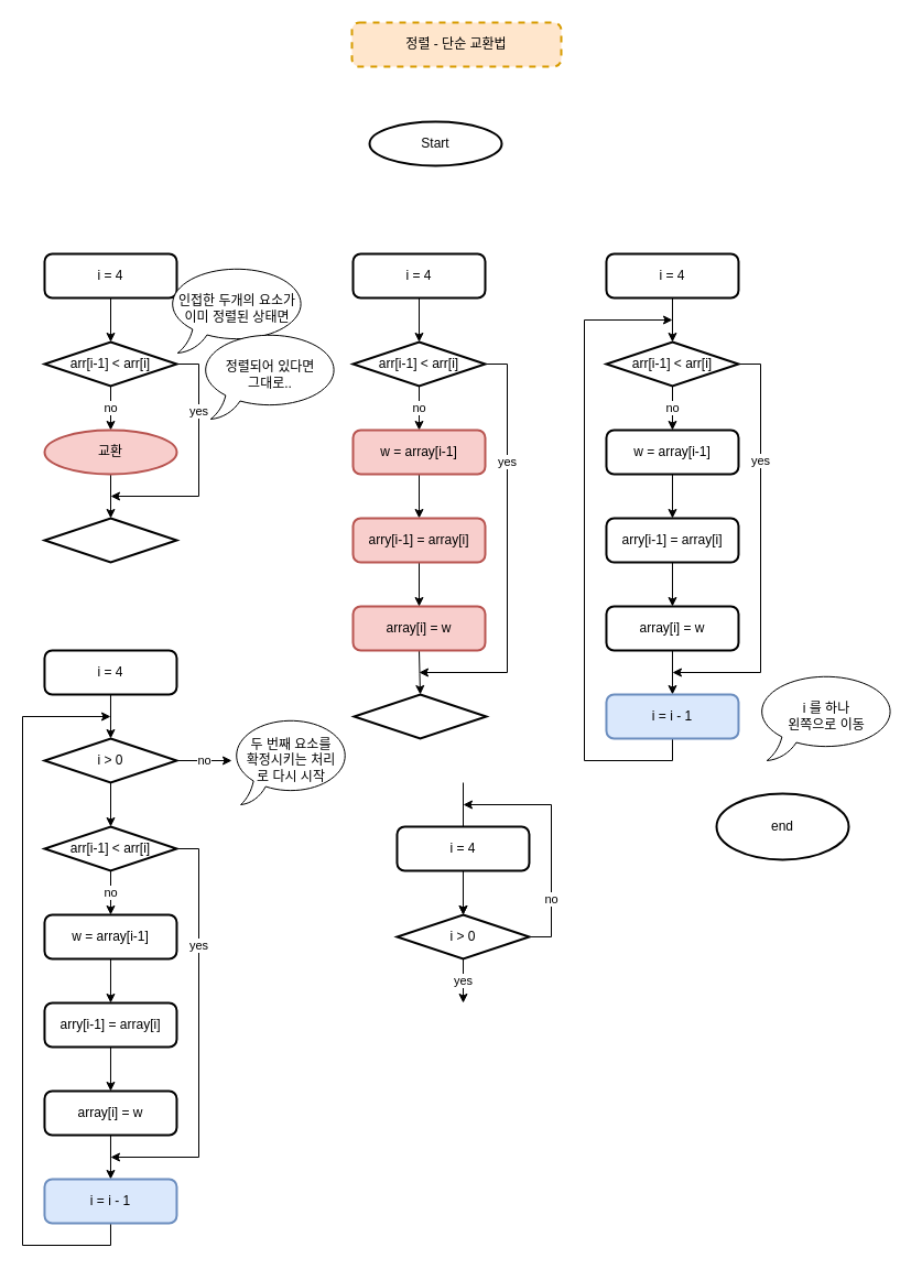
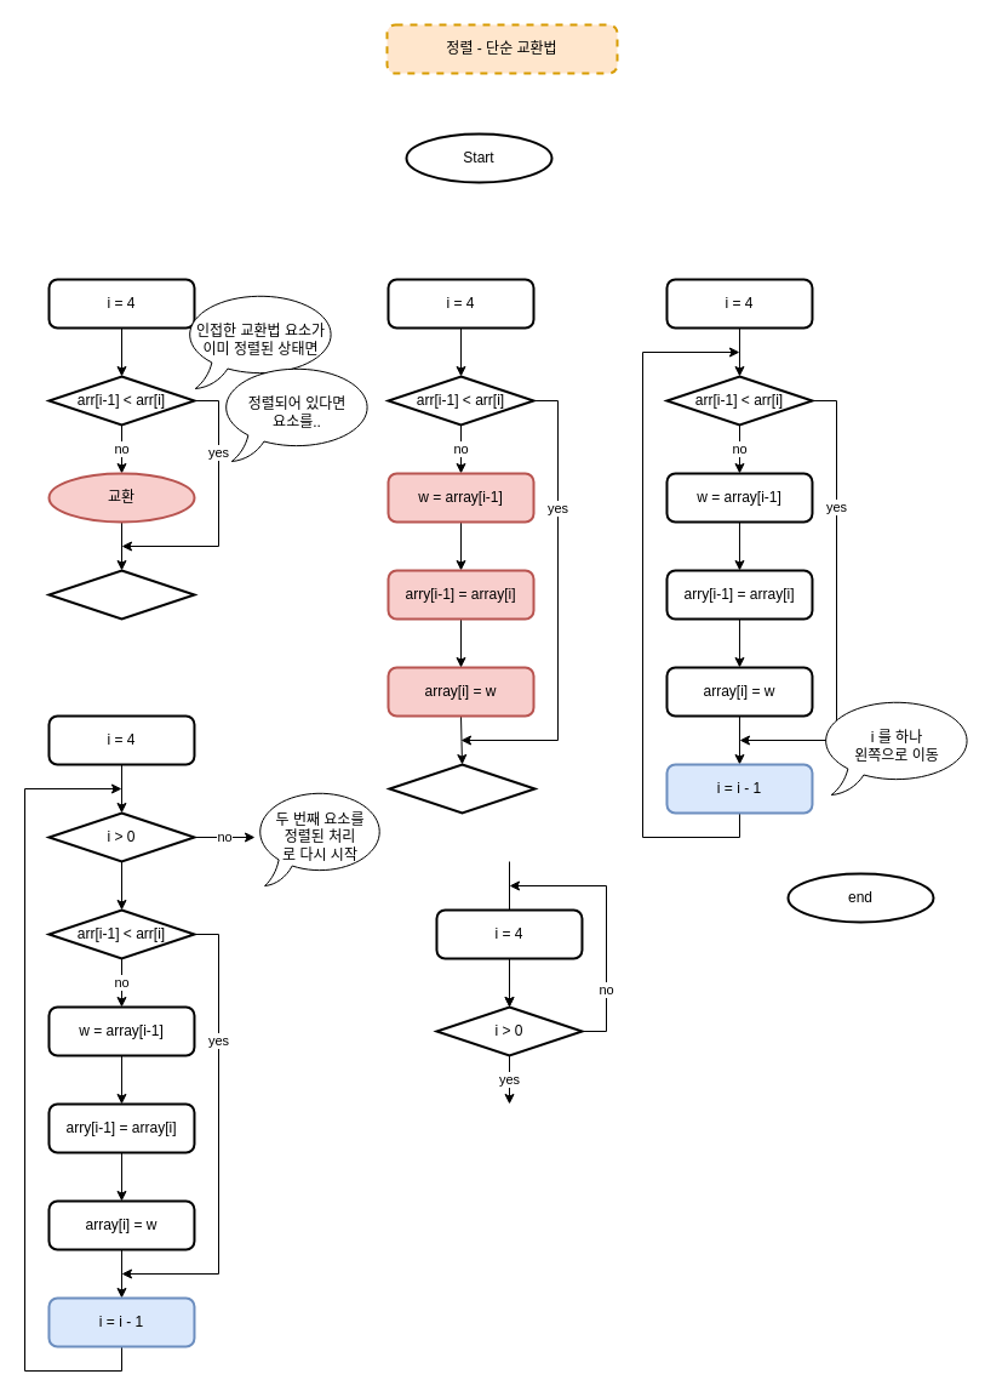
  <mxCell id="0" />
  <mxCell id="1" parent="0" />
  <mxCell id="2" value="정렬 - 단순 교환법" style="rounded=1;whiteSpace=wrap;html=1;absoluteArcSize=1;arcSize=14;strokeWidth=2;fillColor=#ffe6cc;strokeColor=#d79b00;dashed=1;" parent="1" vertex="1"><mxGeometry x="319" y="20" width="190" height="40" as="geometry" /></mxCell>
  <mxCell id="3" value="Start" style="strokeWidth=2;html=1;shape=mxgraph.flowchart.start_2;whiteSpace=wrap;" parent="1" vertex="1"><mxGeometry x="335" y="110" width="120" height="40" as="geometry" /></mxCell>
- <mxCell id="4" value="end" style="strokeWidth=2;html=1;shape=mxgraph.flowchart.start_2;whiteSpace=wrap;" vertex="1" parent="1"><mxGeometry x="650" y="720" width="120" height="60" as="geometry" /></mxCell>
+ <mxCell id="4" value="end" style="strokeWidth=2;html=1;shape=mxgraph.flowchart.start_2;whiteSpace=wrap;" vertex="1" parent="1"><mxGeometry x="650" y="720" width="120" height="40" as="geometry" /></mxCell>
  <mxCell id="5" value="" style="edgeStyle=orthogonalEdgeStyle;rounded=0;orthogonalLoop=1;jettySize=auto;html=1;" edge="1" parent="1" source="6" target="10"><mxGeometry relative="1" as="geometry" /></mxCell>
  <mxCell id="6" value="i = 4" style="rounded=1;whiteSpace=wrap;html=1;absoluteArcSize=1;arcSize=14;strokeWidth=2;" vertex="1" parent="1"><mxGeometry x="40" y="230" width="120" height="40" as="geometry" /></mxCell>
  <mxCell id="7" value="no" style="edgeStyle=orthogonalEdgeStyle;rounded=0;orthogonalLoop=1;jettySize=auto;html=1;" edge="1" parent="1" source="10" target="12"><mxGeometry relative="1" as="geometry" /></mxCell>
  <mxCell id="8" style="edgeStyle=orthogonalEdgeStyle;rounded=0;orthogonalLoop=1;jettySize=auto;html=1;exitX=1;exitY=0.5;exitDx=0;exitDy=0;exitPerimeter=0;" edge="1" parent="1" source="10"><mxGeometry relative="1" as="geometry"><mxPoint x="100" y="450" as="targetPoint" /><Array as="points"><mxPoint x="180" y="330" /><mxPoint x="180" y="450" /></Array></mxGeometry></mxCell>
  <mxCell id="9" value="yes" style="edgeLabel;html=1;align=center;verticalAlign=middle;resizable=0;points=[];" vertex="1" connectable="0" parent="8"><mxGeometry x="-0.433" y="-1" relative="1" as="geometry"><mxPoint as="offset" /></mxGeometry></mxCell>
  <mxCell id="10" value="arr[i-1] &amp;lt; arr[i]" style="strokeWidth=2;html=1;shape=mxgraph.flowchart.decision;whiteSpace=wrap;" vertex="1" parent="1"><mxGeometry x="40" y="310" width="120" height="40" as="geometry" /></mxCell>
  <mxCell id="11" value="" style="edgeStyle=orthogonalEdgeStyle;rounded=0;orthogonalLoop=1;jettySize=auto;html=1;" edge="1" parent="1" source="12" target="13"><mxGeometry relative="1" as="geometry" /></mxCell>
  <mxCell id="12" value="교환" style="ellipse;whiteSpace=wrap;html=1;absoluteArcSize=1;arcSize=14;strokeWidth=2;fillColor=#f8cecc;strokeColor=#b85450;" vertex="1" parent="1"><mxGeometry x="40" y="390" width="120" height="40" as="geometry" /></mxCell>
  <mxCell id="13" value="" style="strokeWidth=2;html=1;shape=mxgraph.flowchart.decision;whiteSpace=wrap;" vertex="1" parent="1"><mxGeometry x="40" y="470" width="120" height="40" as="geometry" /></mxCell>
- <mxCell id="14" value="인접한 두개의 요소가&lt;br&gt;이미 정렬된 상태면" style="whiteSpace=wrap;html=1;shape=mxgraph.basic.oval_callout;gradientColor=none;" vertex="1" parent="1"><mxGeometry x="150" y="240" width="130" height="80" as="geometry" /></mxCell>
- <mxCell id="15" value="정렬되어 있다면&lt;br&gt;그대로.." style="whiteSpace=wrap;html=1;shape=mxgraph.basic.oval_callout;gradientColor=none;" vertex="1" parent="1"><mxGeometry x="180" y="300" width="130" height="80" as="geometry" /></mxCell>
+ <mxCell id="14" value="인접한 교환법 요소가&lt;br&gt;이미 정렬된 상태면" style="whiteSpace=wrap;html=1;shape=mxgraph.basic.oval_callout;gradientColor=none;" vertex="1" parent="1"><mxGeometry x="150" y="240" width="130" height="80" as="geometry" /></mxCell>
+ <mxCell id="15" value="정렬되어 있다면&lt;br&gt;요소를.." style="whiteSpace=wrap;html=1;shape=mxgraph.basic.oval_callout;gradientColor=none;" vertex="1" parent="1"><mxGeometry x="180" y="300" width="130" height="80" as="geometry" /></mxCell>
  <mxCell id="16" value="" style="edgeStyle=orthogonalEdgeStyle;rounded=0;orthogonalLoop=1;jettySize=auto;html=1;" edge="1" parent="1" source="17" target="21"><mxGeometry relative="1" as="geometry" /></mxCell>
  <mxCell id="17" value="i = 4" style="rounded=1;whiteSpace=wrap;html=1;absoluteArcSize=1;arcSize=14;strokeWidth=2;" vertex="1" parent="1"><mxGeometry x="320" y="230" width="120" height="40" as="geometry" /></mxCell>
  <mxCell id="18" value="no" style="edgeStyle=orthogonalEdgeStyle;rounded=0;orthogonalLoop=1;jettySize=auto;html=1;" edge="1" parent="1" source="21"><mxGeometry relative="1" as="geometry"><mxPoint x="380" y="390" as="targetPoint" /></mxGeometry></mxCell>
  <mxCell id="19" style="edgeStyle=orthogonalEdgeStyle;rounded=0;orthogonalLoop=1;jettySize=auto;html=1;exitX=1;exitY=0.5;exitDx=0;exitDy=0;exitPerimeter=0;" edge="1" parent="1" source="21"><mxGeometry relative="1" as="geometry"><mxPoint x="380" y="610" as="targetPoint" /><Array as="points"><mxPoint x="460" y="330" /><mxPoint x="460" y="610" /></Array><mxPoint x="440" y="320" as="sourcePoint" /></mxGeometry></mxCell>
  <mxCell id="20" value="yes" style="edgeLabel;html=1;align=center;verticalAlign=middle;resizable=0;points=[];" vertex="1" connectable="0" parent="19"><mxGeometry x="-0.433" y="-1" relative="1" as="geometry"><mxPoint as="offset" /></mxGeometry></mxCell>
  <mxCell id="21" value="arr[i-1] &amp;lt; arr[i]" style="strokeWidth=2;html=1;shape=mxgraph.flowchart.decision;whiteSpace=wrap;" vertex="1" parent="1"><mxGeometry x="320" y="310" width="120" height="40" as="geometry" /></mxCell>
  <mxCell id="22" value="" style="edgeStyle=orthogonalEdgeStyle;rounded=0;orthogonalLoop=1;jettySize=auto;html=1;" edge="1" parent="1" target="23"><mxGeometry relative="1" as="geometry"><mxPoint x="380" y="590" as="sourcePoint" /></mxGeometry></mxCell>
  <mxCell id="23" value="" style="strokeWidth=2;html=1;shape=mxgraph.flowchart.decision;whiteSpace=wrap;" vertex="1" parent="1"><mxGeometry x="321" y="630" width="120" height="40" as="geometry" /></mxCell>
  <mxCell id="24" value="" style="edgeStyle=orthogonalEdgeStyle;rounded=0;orthogonalLoop=1;jettySize=auto;html=1;" edge="1" parent="1" source="25" target="28"><mxGeometry relative="1" as="geometry" /></mxCell>
  <mxCell id="25" value="w = array[i-1]" style="rounded=1;whiteSpace=wrap;html=1;absoluteArcSize=1;arcSize=14;strokeWidth=2;fillColor=#f8cecc;strokeColor=#b85450;" vertex="1" parent="1"><mxGeometry x="320" y="390" width="120" height="40" as="geometry" /></mxCell>
  <mxCell id="26" value="array[i] = w" style="rounded=1;whiteSpace=wrap;html=1;absoluteArcSize=1;arcSize=14;strokeWidth=2;fillColor=#f8cecc;strokeColor=#b85450;" vertex="1" parent="1"><mxGeometry x="320" y="550" width="120" height="40" as="geometry" /></mxCell>
  <mxCell id="27" value="" style="edgeStyle=orthogonalEdgeStyle;rounded=0;orthogonalLoop=1;jettySize=auto;html=1;" edge="1" parent="1" source="28" target="26"><mxGeometry relative="1" as="geometry" /></mxCell>
  <mxCell id="28" value="arry[i-1] = array[i]" style="rounded=1;whiteSpace=wrap;html=1;absoluteArcSize=1;arcSize=14;strokeWidth=2;fillColor=#f8cecc;strokeColor=#b85450;" vertex="1" parent="1"><mxGeometry x="320" y="470" width="120" height="40" as="geometry" /></mxCell>
  <mxCell id="29" value="" style="edgeStyle=orthogonalEdgeStyle;rounded=0;orthogonalLoop=1;jettySize=auto;html=1;" edge="1" parent="1" source="30" target="34"><mxGeometry relative="1" as="geometry" /></mxCell>
  <mxCell id="30" value="i = 4" style="rounded=1;whiteSpace=wrap;html=1;absoluteArcSize=1;arcSize=14;strokeWidth=2;" vertex="1" parent="1"><mxGeometry x="549.97" y="230" width="120" height="40" as="geometry" /></mxCell>
  <mxCell id="31" value="no" style="edgeStyle=orthogonalEdgeStyle;rounded=0;orthogonalLoop=1;jettySize=auto;html=1;" edge="1" parent="1" source="34"><mxGeometry relative="1" as="geometry"><mxPoint x="609.97" y="390" as="targetPoint" /></mxGeometry></mxCell>
  <mxCell id="32" style="edgeStyle=orthogonalEdgeStyle;rounded=0;orthogonalLoop=1;jettySize=auto;html=1;exitX=1;exitY=0.5;exitDx=0;exitDy=0;exitPerimeter=0;" edge="1" parent="1" source="34"><mxGeometry relative="1" as="geometry"><mxPoint x="609.97" y="610" as="targetPoint" /><Array as="points"><mxPoint x="689.97" y="330" /><mxPoint x="689.97" y="610" /></Array><mxPoint x="669.97" y="320" as="sourcePoint" /></mxGeometry></mxCell>
  <mxCell id="33" value="yes" style="edgeLabel;html=1;align=center;verticalAlign=middle;resizable=0;points=[];" vertex="1" connectable="0" parent="32"><mxGeometry x="-0.433" y="-1" relative="1" as="geometry"><mxPoint as="offset" /></mxGeometry></mxCell>
  <mxCell id="34" value="arr[i-1] &amp;lt; arr[i]" style="strokeWidth=2;html=1;shape=mxgraph.flowchart.decision;whiteSpace=wrap;" vertex="1" parent="1"><mxGeometry x="549.97" y="310" width="120" height="40" as="geometry" /></mxCell>
  <mxCell id="35" value="" style="edgeStyle=orthogonalEdgeStyle;rounded=0;orthogonalLoop=1;jettySize=auto;html=1;" edge="1" parent="1" source="36" target="40"><mxGeometry relative="1" as="geometry" /></mxCell>
  <mxCell id="36" value="w = array[i-1]" style="rounded=1;whiteSpace=wrap;html=1;absoluteArcSize=1;arcSize=14;strokeWidth=2;" vertex="1" parent="1"><mxGeometry x="549.97" y="390" width="120" height="40" as="geometry" /></mxCell>
  <mxCell id="37" value="" style="edgeStyle=orthogonalEdgeStyle;rounded=0;orthogonalLoop=1;jettySize=auto;html=1;" edge="1" parent="1" source="38" target="42"><mxGeometry relative="1" as="geometry" /></mxCell>
  <mxCell id="38" value="array[i] = w" style="rounded=1;whiteSpace=wrap;html=1;absoluteArcSize=1;arcSize=14;strokeWidth=2;" vertex="1" parent="1"><mxGeometry x="549.97" y="550" width="120" height="40" as="geometry" /></mxCell>
  <mxCell id="39" value="" style="edgeStyle=orthogonalEdgeStyle;rounded=0;orthogonalLoop=1;jettySize=auto;html=1;" edge="1" parent="1" source="40" target="38"><mxGeometry relative="1" as="geometry" /></mxCell>
  <mxCell id="40" value="arry[i-1] = array[i]" style="rounded=1;whiteSpace=wrap;html=1;absoluteArcSize=1;arcSize=14;strokeWidth=2;" vertex="1" parent="1"><mxGeometry x="549.97" y="470" width="120" height="40" as="geometry" /></mxCell>
  <mxCell id="41" style="edgeStyle=orthogonalEdgeStyle;rounded=0;orthogonalLoop=1;jettySize=auto;html=1;exitX=0.5;exitY=1;exitDx=0;exitDy=0;" edge="1" parent="1" source="42"><mxGeometry relative="1" as="geometry"><mxPoint x="609.97" y="290" as="targetPoint" /><Array as="points"><mxPoint x="609.97" y="690" /><mxPoint x="529.97" y="690" /><mxPoint x="529.97" y="290" /><mxPoint x="609.97" y="290" /></Array></mxGeometry></mxCell>
  <mxCell id="42" value="i = i - 1" style="rounded=1;whiteSpace=wrap;html=1;absoluteArcSize=1;arcSize=14;strokeWidth=2;fillColor=#dae8fc;strokeColor=#6c8ebf;" vertex="1" parent="1"><mxGeometry x="549.97" y="630" width="120" height="40" as="geometry" /></mxCell>
- <mxCell id="43" value="i 를 하나 &lt;br&gt;왼쪽으로 이동" style="whiteSpace=wrap;html=1;shape=mxgraph.basic.oval_callout;gradientColor=none;" vertex="1" parent="1"><mxGeometry x="684.97" y="610" width="130" height="80" as="geometry" /></mxCell>
+ <mxCell id="43" value="i 를 하나 &lt;br&gt;왼쪽으로 이동" style="whiteSpace=wrap;html=1;shape=mxgraph.basic.oval_callout;gradientColor=none;" vertex="1" parent="1"><mxGeometry x="674.97" y="575" width="130" height="80" as="geometry" /></mxCell>
  <mxCell id="44" value="" style="edgeStyle=orthogonalEdgeStyle;rounded=0;orthogonalLoop=1;jettySize=auto;html=1;" edge="1" parent="1" source="45" target="59"><mxGeometry relative="1" as="geometry" /></mxCell>
  <mxCell id="45" value="i = 4" style="rounded=1;whiteSpace=wrap;html=1;absoluteArcSize=1;arcSize=14;strokeWidth=2;" vertex="1" parent="1"><mxGeometry x="39.97" y="590" width="120" height="40" as="geometry" /></mxCell>
  <mxCell id="46" value="no" style="edgeStyle=orthogonalEdgeStyle;rounded=0;orthogonalLoop=1;jettySize=auto;html=1;" edge="1" parent="1" source="49"><mxGeometry relative="1" as="geometry"><mxPoint x="99.97" y="830" as="targetPoint" /></mxGeometry></mxCell>
  <mxCell id="47" style="edgeStyle=orthogonalEdgeStyle;rounded=0;orthogonalLoop=1;jettySize=auto;html=1;exitX=1;exitY=0.5;exitDx=0;exitDy=0;exitPerimeter=0;" edge="1" parent="1" source="49"><mxGeometry relative="1" as="geometry"><mxPoint x="99.97" y="1050" as="targetPoint" /><Array as="points"><mxPoint x="179.97" y="770" /><mxPoint x="179.97" y="1050" /></Array><mxPoint x="159.97" y="760" as="sourcePoint" /></mxGeometry></mxCell>
  <mxCell id="48" value="yes" style="edgeLabel;html=1;align=center;verticalAlign=middle;resizable=0;points=[];" vertex="1" connectable="0" parent="47"><mxGeometry x="-0.433" y="-1" relative="1" as="geometry"><mxPoint as="offset" /></mxGeometry></mxCell>
  <mxCell id="49" value="arr[i-1] &amp;lt; arr[i]" style="strokeWidth=2;html=1;shape=mxgraph.flowchart.decision;whiteSpace=wrap;" vertex="1" parent="1"><mxGeometry x="39.97" y="750" width="120" height="40" as="geometry" /></mxCell>
  <mxCell id="50" value="" style="edgeStyle=orthogonalEdgeStyle;rounded=0;orthogonalLoop=1;jettySize=auto;html=1;" edge="1" parent="1" source="51" target="55"><mxGeometry relative="1" as="geometry" /></mxCell>
  <mxCell id="51" value="w = array[i-1]" style="rounded=1;whiteSpace=wrap;html=1;absoluteArcSize=1;arcSize=14;strokeWidth=2;" vertex="1" parent="1"><mxGeometry x="39.97" y="830" width="120" height="40" as="geometry" /></mxCell>
  <mxCell id="52" value="" style="edgeStyle=orthogonalEdgeStyle;rounded=0;orthogonalLoop=1;jettySize=auto;html=1;" edge="1" parent="1" source="53" target="57"><mxGeometry relative="1" as="geometry" /></mxCell>
  <mxCell id="53" value="array[i] = w" style="rounded=1;whiteSpace=wrap;html=1;absoluteArcSize=1;arcSize=14;strokeWidth=2;" vertex="1" parent="1"><mxGeometry x="39.97" y="990" width="120" height="40" as="geometry" /></mxCell>
  <mxCell id="54" value="" style="edgeStyle=orthogonalEdgeStyle;rounded=0;orthogonalLoop=1;jettySize=auto;html=1;" edge="1" parent="1" source="55" target="53"><mxGeometry relative="1" as="geometry" /></mxCell>
  <mxCell id="55" value="arry[i-1] = array[i]" style="rounded=1;whiteSpace=wrap;html=1;absoluteArcSize=1;arcSize=14;strokeWidth=2;" vertex="1" parent="1"><mxGeometry x="39.97" y="910" width="120" height="40" as="geometry" /></mxCell>
  <mxCell id="56" style="edgeStyle=orthogonalEdgeStyle;rounded=0;orthogonalLoop=1;jettySize=auto;html=1;exitX=0.5;exitY=1;exitDx=0;exitDy=0;" edge="1" parent="1" source="57"><mxGeometry relative="1" as="geometry"><mxPoint x="100" y="650" as="targetPoint" /><Array as="points"><mxPoint x="100" y="1130" /><mxPoint x="20" y="1130" /><mxPoint x="20" y="650" /><mxPoint x="100" y="650" /></Array></mxGeometry></mxCell>
  <mxCell id="57" value="i = i - 1" style="rounded=1;whiteSpace=wrap;html=1;absoluteArcSize=1;arcSize=14;strokeWidth=2;fillColor=#dae8fc;strokeColor=#6c8ebf;" vertex="1" parent="1"><mxGeometry x="39.97" y="1070" width="120" height="40" as="geometry" /></mxCell>
  <mxCell id="58" value="" style="edgeStyle=orthogonalEdgeStyle;rounded=0;orthogonalLoop=1;jettySize=auto;html=1;" edge="1" parent="1" source="59" target="49"><mxGeometry relative="1" as="geometry" /></mxCell>
  <mxCell id="59" value="i &amp;gt; 0" style="strokeWidth=2;html=1;shape=mxgraph.flowchart.decision;whiteSpace=wrap;" vertex="1" parent="1"><mxGeometry x="40" y="670" width="120" height="40" as="geometry" /></mxCell>
  <mxCell id="60" value="no" style="endArrow=classic;html=1;rounded=0;exitX=1;exitY=0.5;exitDx=0;exitDy=0;exitPerimeter=0;" edge="1" parent="1" source="59"><mxGeometry width="50" height="50" relative="1" as="geometry"><mxPoint x="350" y="890" as="sourcePoint" /><mxPoint x="210" y="690" as="targetPoint" /></mxGeometry></mxCell>
- <mxCell id="61" value="두 번째 요소를&lt;br&gt;확정시키는 처리&lt;br&gt;로 다시 시작" style="whiteSpace=wrap;html=1;shape=mxgraph.basic.oval_callout;gradientColor=none;" vertex="1" parent="1"><mxGeometry x="209" y="650" width="110" height="80" as="geometry" /></mxCell>
+ <mxCell id="61" value="두 번째 요소를&lt;br&gt;정렬된 처리&lt;br&gt;로 다시 시작" style="whiteSpace=wrap;html=1;shape=mxgraph.basic.oval_callout;gradientColor=none;" vertex="1" parent="1"><mxGeometry x="209" y="650" width="110" height="80" as="geometry" /></mxCell>
  <mxCell id="62" value="" style="edgeStyle=orthogonalEdgeStyle;rounded=0;orthogonalLoop=1;jettySize=auto;html=1;" edge="1" parent="1" source="68" target="66"><mxGeometry relative="1" as="geometry" /></mxCell>
  <mxCell id="63" value="yes" style="edgeStyle=orthogonalEdgeStyle;rounded=0;orthogonalLoop=1;jettySize=auto;html=1;" edge="1" parent="1" source="66"><mxGeometry relative="1" as="geometry"><mxPoint x="420" y="910" as="targetPoint" /></mxGeometry></mxCell>
  <mxCell id="64" style="edgeStyle=orthogonalEdgeStyle;rounded=0;orthogonalLoop=1;jettySize=auto;html=1;exitX=1;exitY=0.5;exitDx=0;exitDy=0;exitPerimeter=0;" edge="1" parent="1" source="66"><mxGeometry relative="1" as="geometry"><mxPoint x="420" y="730" as="targetPoint" /><Array as="points"><mxPoint x="500" y="850" /><mxPoint x="500" y="730" /></Array></mxGeometry></mxCell>
  <mxCell id="65" value="no" style="edgeLabel;html=1;align=center;verticalAlign=middle;resizable=0;points=[];" vertex="1" connectable="0" parent="64"><mxGeometry x="-0.501" y="1" relative="1" as="geometry"><mxPoint as="offset" /></mxGeometry></mxCell>
  <mxCell id="66" value="i &amp;gt; 0" style="strokeWidth=2;html=1;shape=mxgraph.flowchart.decision;whiteSpace=wrap;" vertex="1" parent="1"><mxGeometry x="360" y="830" width="120" height="40" as="geometry" /></mxCell>
  <mxCell id="67" value="" style="endArrow=classic;html=1;rounded=0;entryX=0.5;entryY=0;entryDx=0;entryDy=0;entryPerimeter=0;" edge="1" parent="1" target="66"><mxGeometry width="50" height="50" relative="1" as="geometry"><mxPoint x="420" y="710" as="sourcePoint" /><mxPoint x="370" y="810" as="targetPoint" /></mxGeometry></mxCell>
  <mxCell id="68" value="i = 4" style="rounded=1;whiteSpace=wrap;html=1;absoluteArcSize=1;arcSize=14;strokeWidth=2;" vertex="1" parent="1"><mxGeometry x="359.97" y="750" width="120" height="40" as="geometry" /></mxCell>
